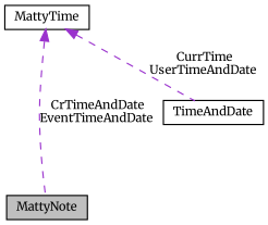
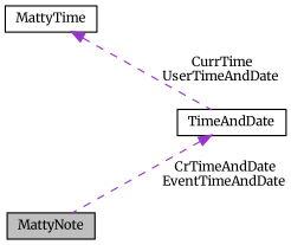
  digraph {
    fontname=Merriweather
    node [color=black fillcolor=white fontname=Merriweather fontsize=10 shape=record style=filled]
    edge [color=darkorchid3 dir=back fontname=Merriweather fontsize=10 labelfontname=Helvetica labelfontsize=10 style=dashed]
    n1 [fillcolor=grey75 fontcolor=black height=0.2 label=MattyNote width=0.4]
    n2 [height=0.2 label=MattyTime width=0.4]
    n3 [height=0.2 label=TimeAndDate width=0.4]
-   n2 -> n1 [label=" CrTimeAndDate\nEventTimeAndDate"]
+   n3 -> n1 [label=" CrTimeAndDate\nEventTimeAndDate"]
    n2 -> n3 [label=" CurrTime\nUserTimeAndDate"]
  }
